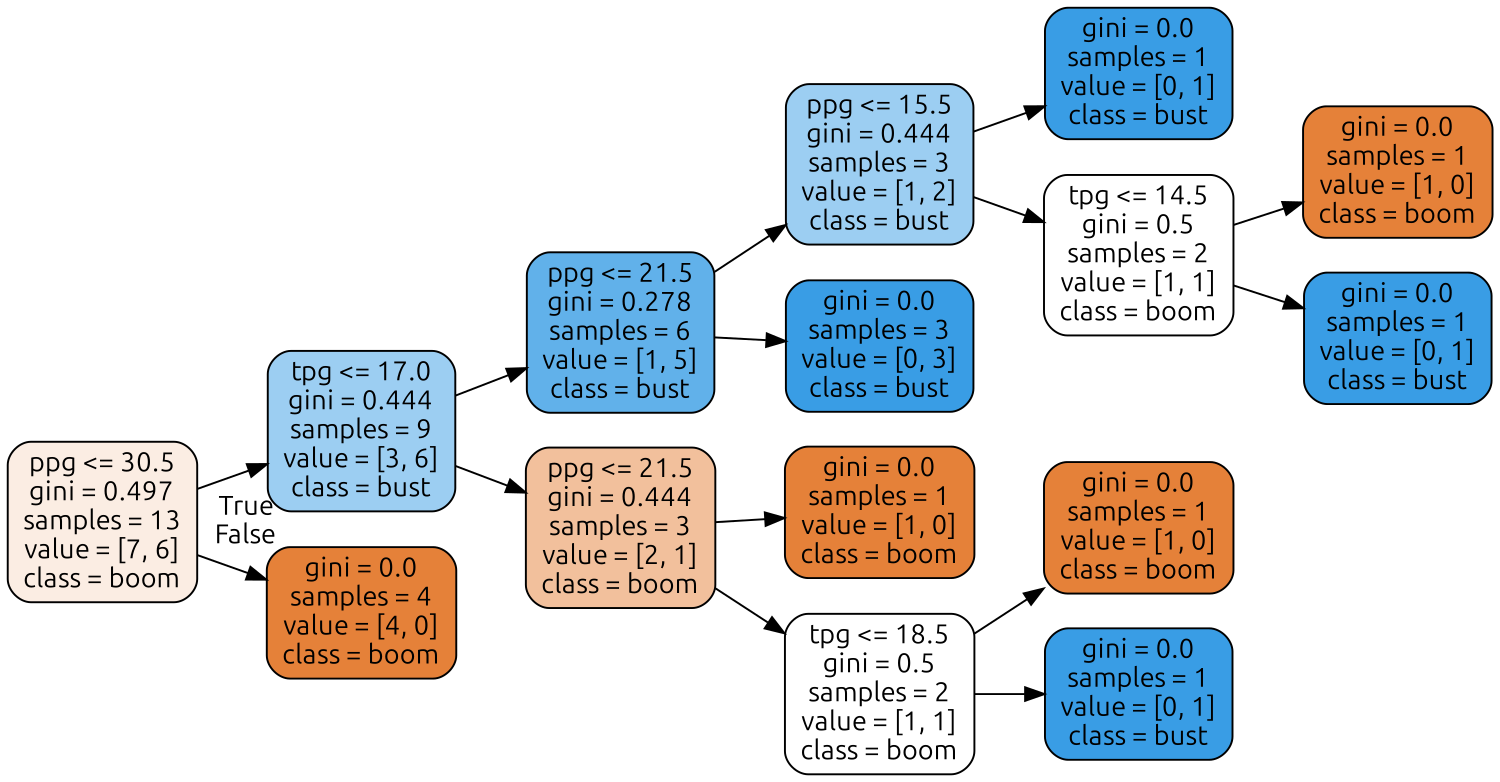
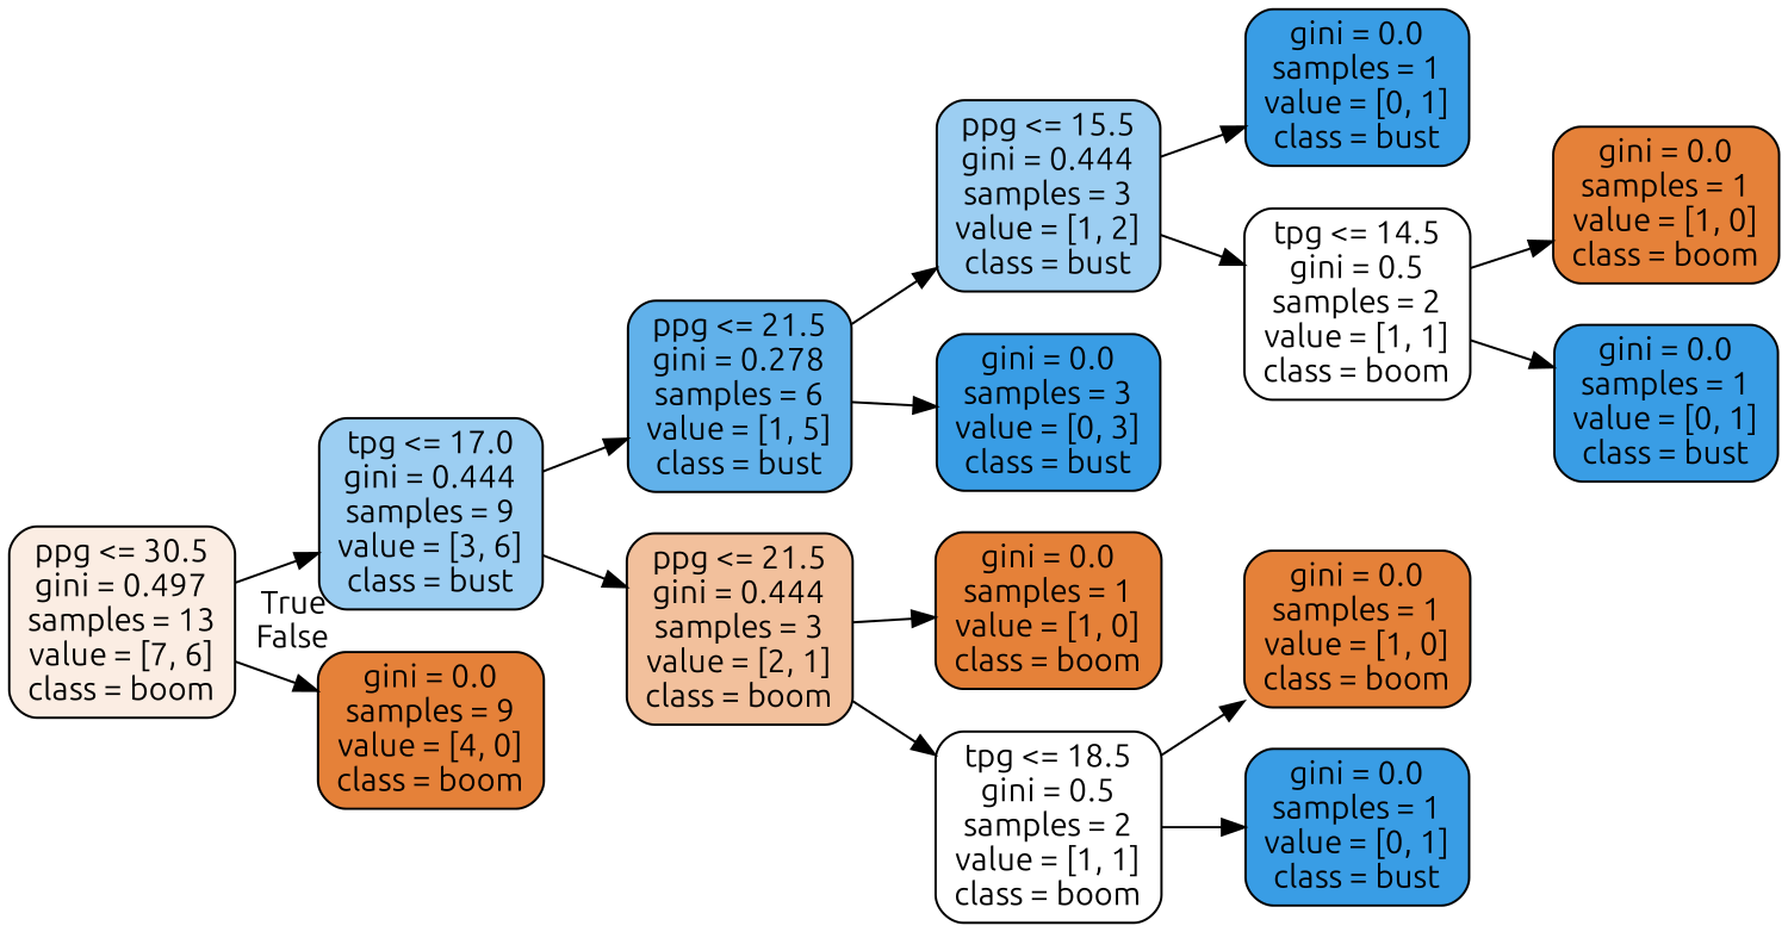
  digraph {
    rankdir=LR
    fontname=Ubuntu
    node [color=black fillcolor="#e58139" fontname=Ubuntu shape=box style="filled, rounded"]
    edge [fontname=Ubuntu]
    n1 [fillcolor="#fbede3" label="ppg <= 30.5\ngini = 0.497\nsamples = 13\nvalue = [7, 6]\nclass = boom"]
    n2 [fillcolor="#9ccef2" label="tpg <= 17.0\ngini = 0.444\nsamples = 9\nvalue = [3, 6]\nclass = bust"]
-   n3 [label="gini = 0.0\nsamples = 4\nvalue = [4, 0]\nclass = boom"]
+   n3 [label="gini = 0.0\nsamples = 9\nvalue = [4, 0]\nclass = boom"]
    n4 [fillcolor="#61b1ea" label="ppg <= 21.5\ngini = 0.278\nsamples = 6\nvalue = [1, 5]\nclass = bust"]
    n5 [fillcolor="#f2c09c" label="ppg <= 21.5\ngini = 0.444\nsamples = 3\nvalue = [2, 1]\nclass = boom"]
    n6 [fillcolor="#9ccef2" label="ppg <= 15.5\ngini = 0.444\nsamples = 3\nvalue = [1, 2]\nclass = bust"]
    n7 [fillcolor="#399de5" label="gini = 0.0\nsamples = 3\nvalue = [0, 3]\nclass = bust"]
    n8 [fillcolor="#399de5" label="gini = 0.0\nsamples = 1\nvalue = [0, 1]\nclass = bust"]
    n9 [fillcolor="#ffffff" label="tpg <= 14.5\ngini = 0.5\nsamples = 2\nvalue = [1, 1]\nclass = boom"]
    n10 [label="gini = 0.0\nsamples = 1\nvalue = [1, 0]\nclass = boom"]
    n11 [fillcolor="#399de5" label="gini = 0.0\nsamples = 1\nvalue = [0, 1]\nclass = bust"]
    n12 [label="gini = 0.0\nsamples = 1\nvalue = [1, 0]\nclass = boom"]
    n13 [fillcolor="#ffffff" label="tpg <= 18.5\ngini = 0.5\nsamples = 2\nvalue = [1, 1]\nclass = boom"]
    n14 [label="gini = 0.0\nsamples = 1\nvalue = [1, 0]\nclass = boom"]
    n15 [fillcolor="#399de5" label="gini = 0.0\nsamples = 1\nvalue = [0, 1]\nclass = bust"]
    n1 -> n2 [headlabel=True labelangle=45 labeldistance=2.5]
    n1 -> n3 [headlabel=False labelangle=-45 labeldistance=2.5]
    n2 -> n4
    n2 -> n5
    n4 -> n6
    n4 -> n7
    n5 -> n12
    n5 -> n13
    n6 -> n8
    n6 -> n9
    n9 -> n10
    n9 -> n11
    n13 -> n14
    n13 -> n15
  }
